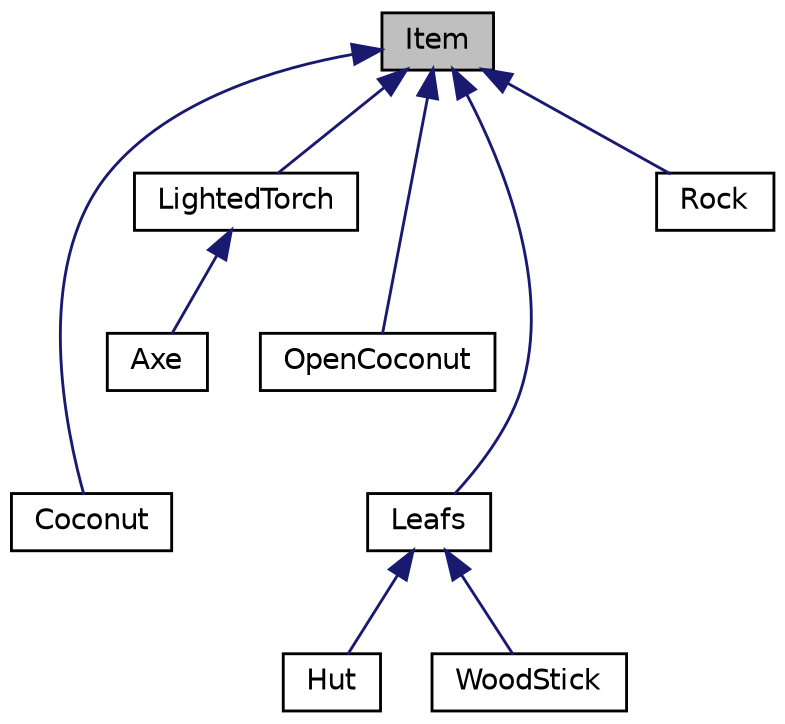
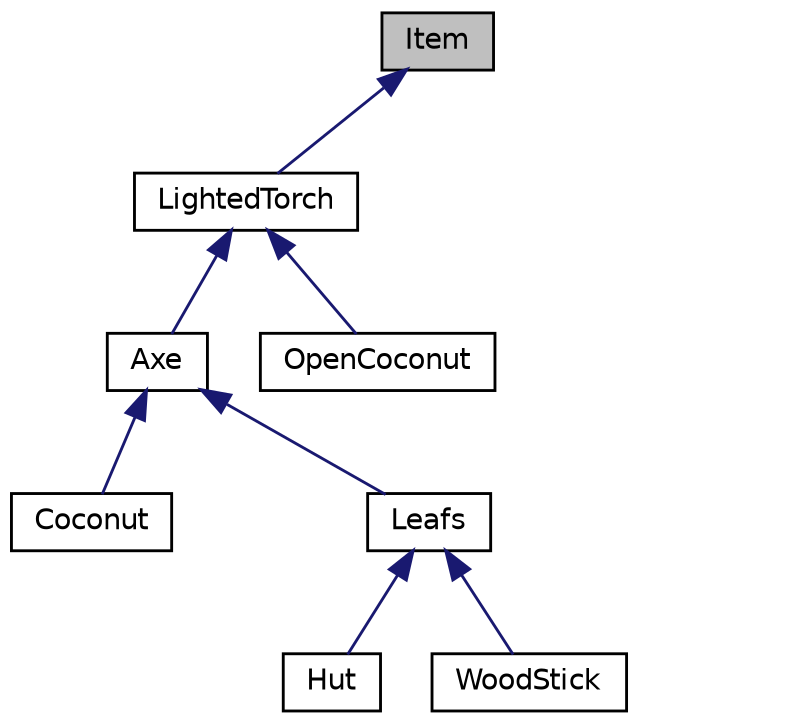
  digraph {
    node [color=black fillcolor=white fontname=Helvetica fontsize=10 shape=record style=filled]
    edge [color=midnightblue dir=back fontname=Helvetica fontsize=10 labelfontname=Helvetica labelfontsize=10 style=solid]
    n1 [fillcolor=grey75 fontcolor=black height=0.2 label=Item width=0.4]
    n2 [height=0.2 label=Coconut width=0.4]
    n3 [height=0.2 label=Leafs width=0.4]
    n4 [height=0.2 label=LightedTorch width=0.4]
    n5 [height=0.2 label=OpenCoconut width=0.4]
-   n6 [height=0.2 label=Rock width=0.4]
    n7 [height=0.2 label=Axe width=0.4]
    n8 [height=0.2 label=Hut width=0.4]
    n9 [height=0.2 label=WoodStick width=0.4]
-   n1 -> n2
-   n1 -> n3
+   n7 -> n2
+   n7 -> n3
    n1 -> n4
-   n1 -> n5
-   n1 -> n6
+   n4 -> n5
    n3 -> n8
    n3 -> n9
    n4 -> n7
  }
